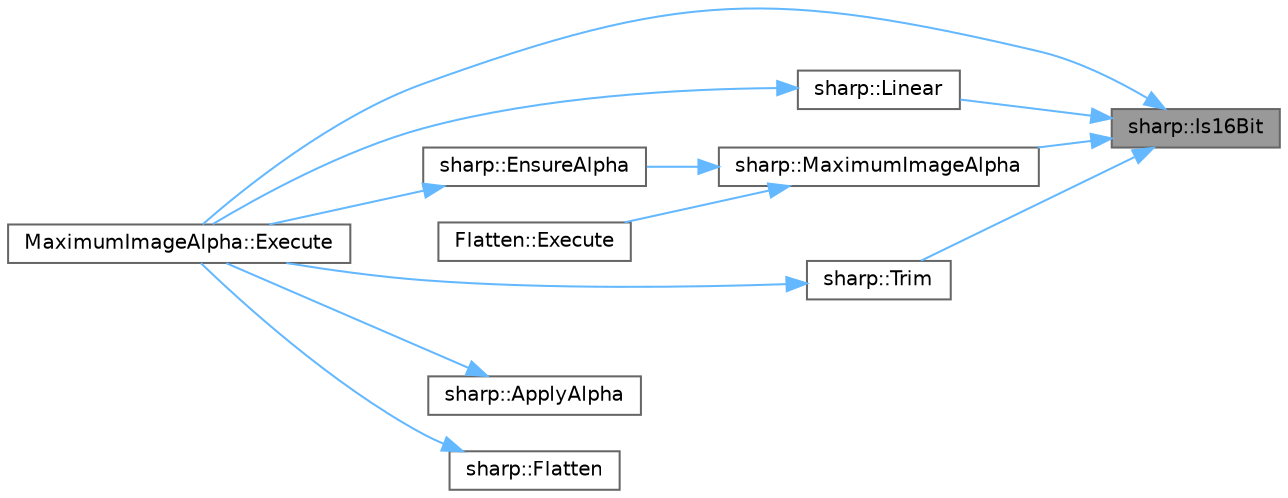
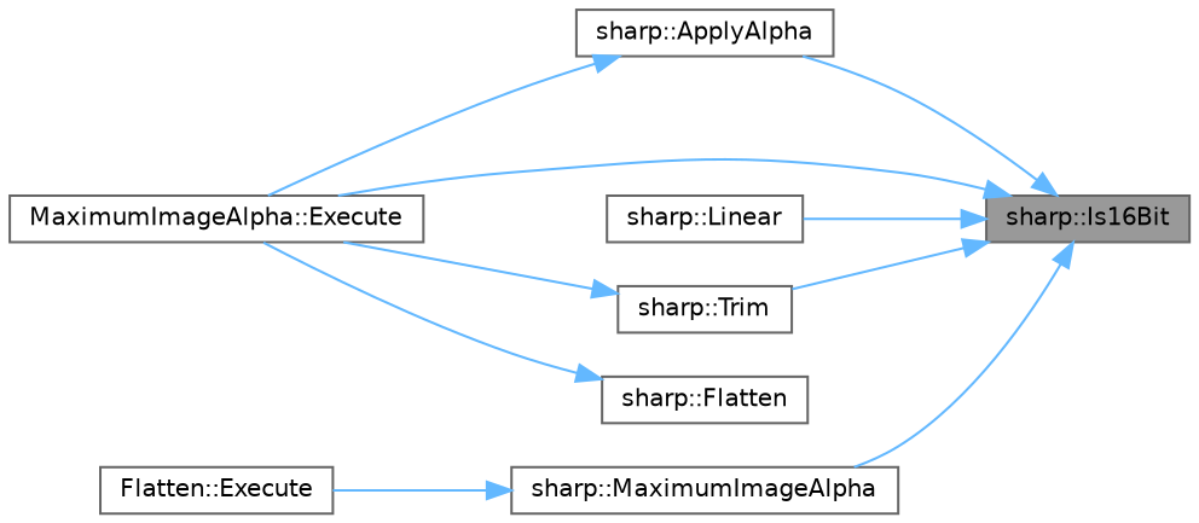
  digraph {
    rankdir=RL
    node [color=grey40 fillcolor=white fontname=Helvetica fontsize=10 shape=box style=filled]
    edge [color=steelblue1 dir=back fontname=Helvetica fontsize=10 labelfontname=Helvetica labelfontsize=10 style=solid]
    n1 [color=gray40 fillcolor=grey60 fontcolor=black height=0.2 label="sharp::Is16Bit" width=0.4]
    n2 [height=0.2 label="sharp::ApplyAlpha" width=0.4]
    n3 [height=0.2 label="MaximumImageAlpha::Execute" width=0.4]
    n4 [height=0.2 label="sharp::Linear" width=0.4]
    n5 [height=0.2 label="sharp::MaximumImageAlpha" width=0.4]
    n6 [height=0.2 label="sharp::Trim" width=0.4]
    n7 [height=0.2 label="sharp::Flatten" width=0.4]
-   n8 [height=0.2 label="sharp::EnsureAlpha" width=0.4]
    n9 [height=0.2 label="Flatten::Execute" width=0.4]
+   n1 -> n2
    n1 -> n3
    n1 -> n4
    n1 -> n5
    n1 -> n6
    n2 -> n3
-   n4 -> n3
-   n5 -> n8
    n5 -> n9
    n6 -> n3
    n7 -> n3
-   n8 -> n3
  }
